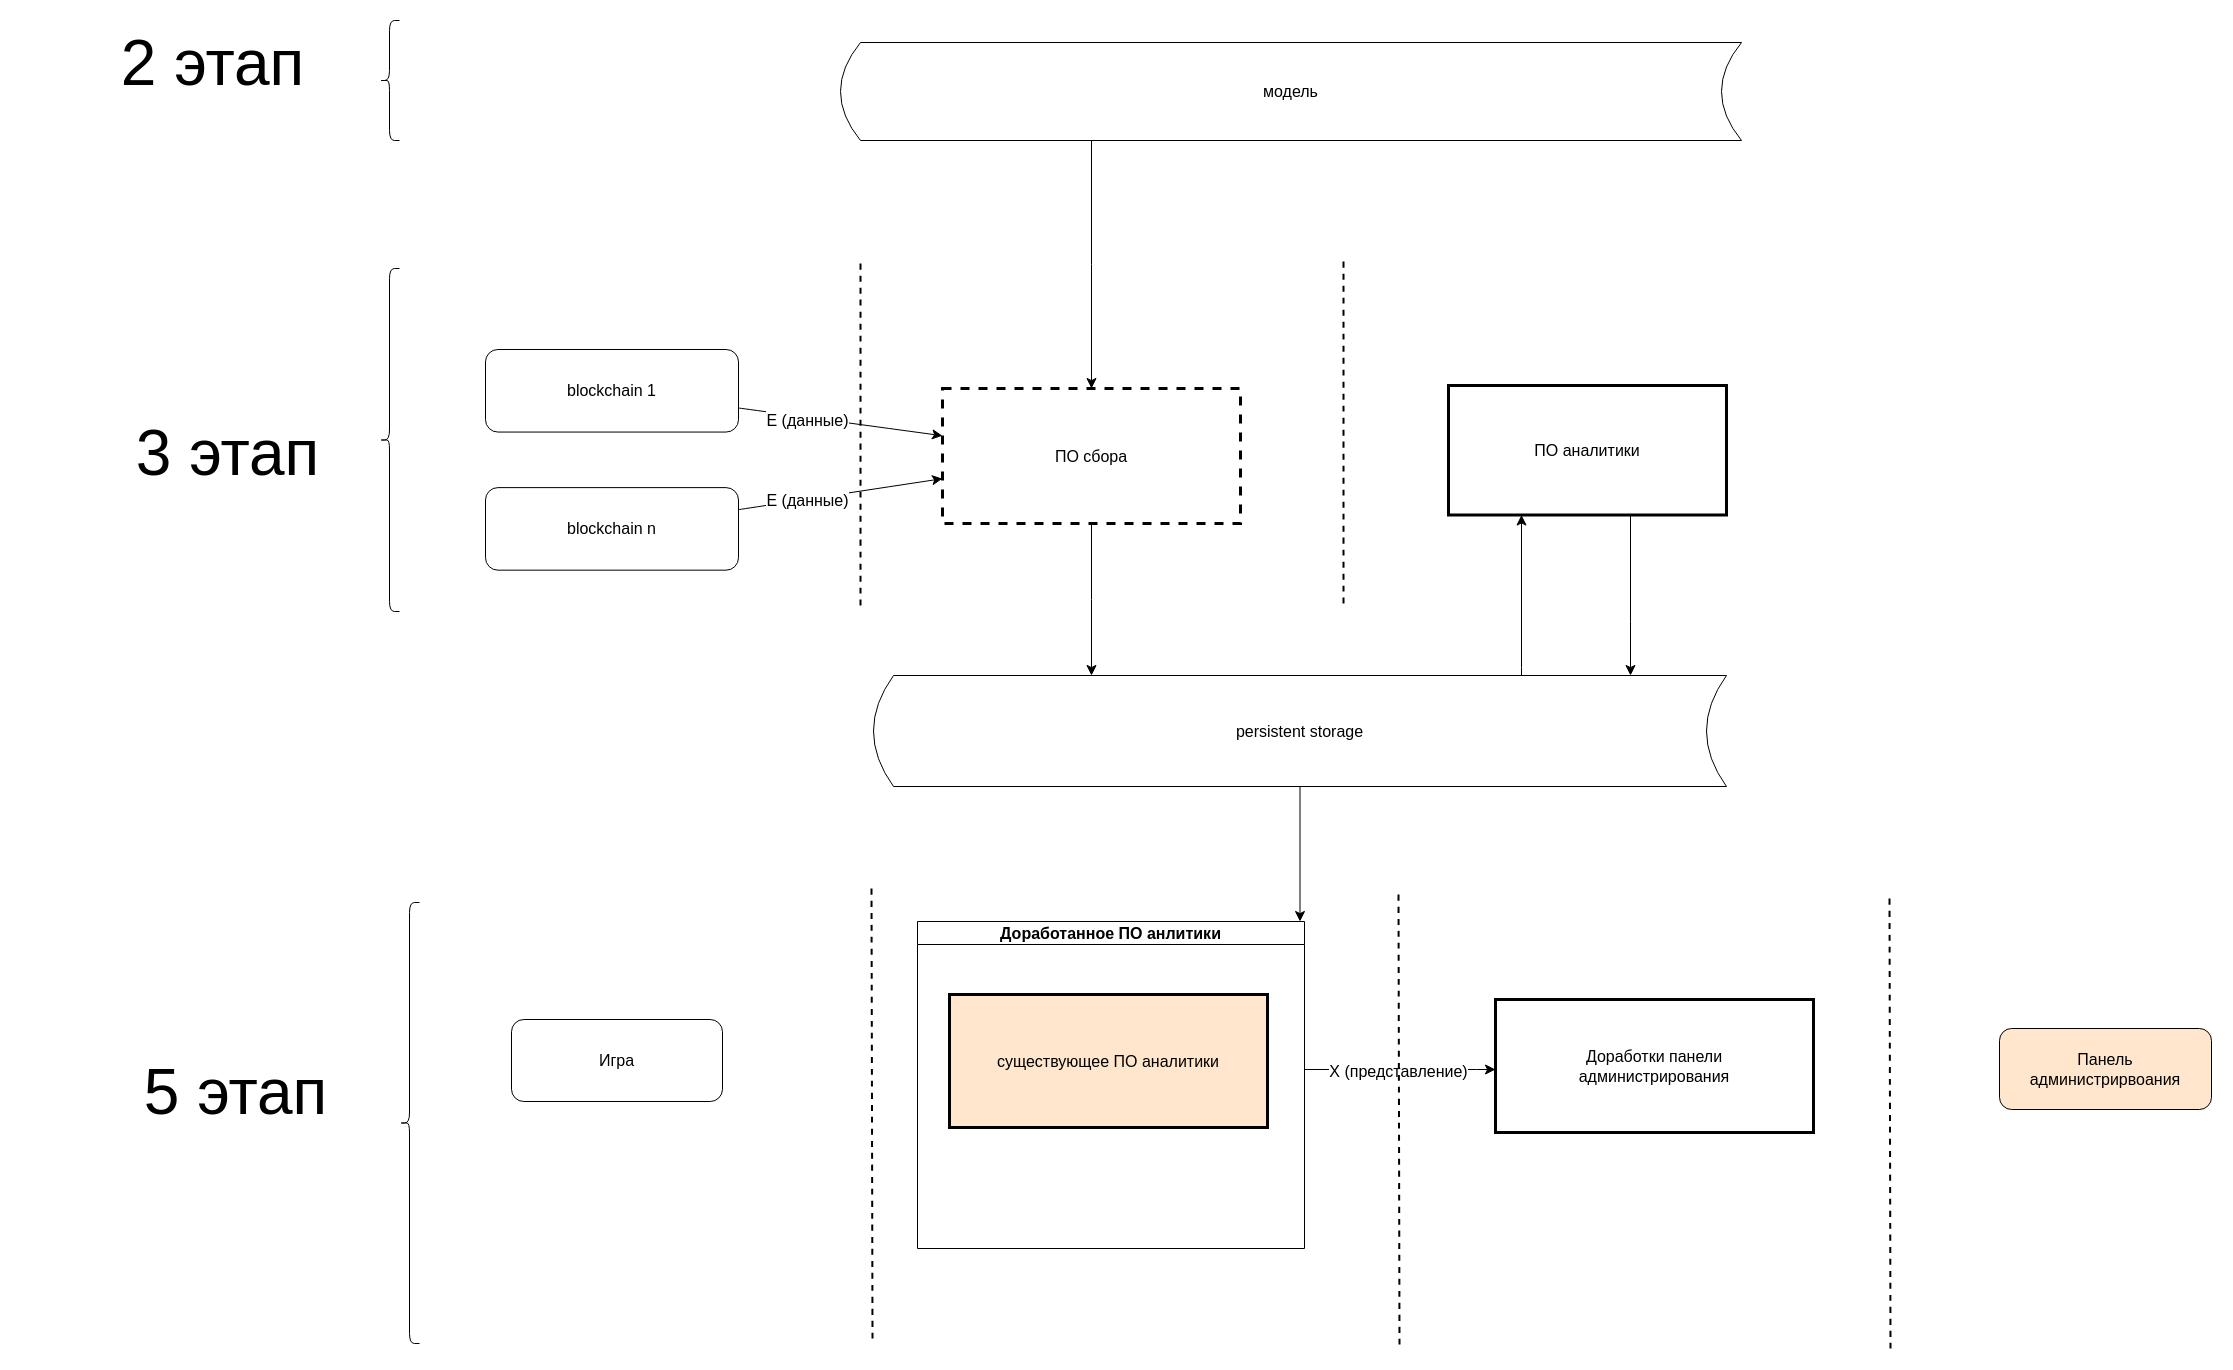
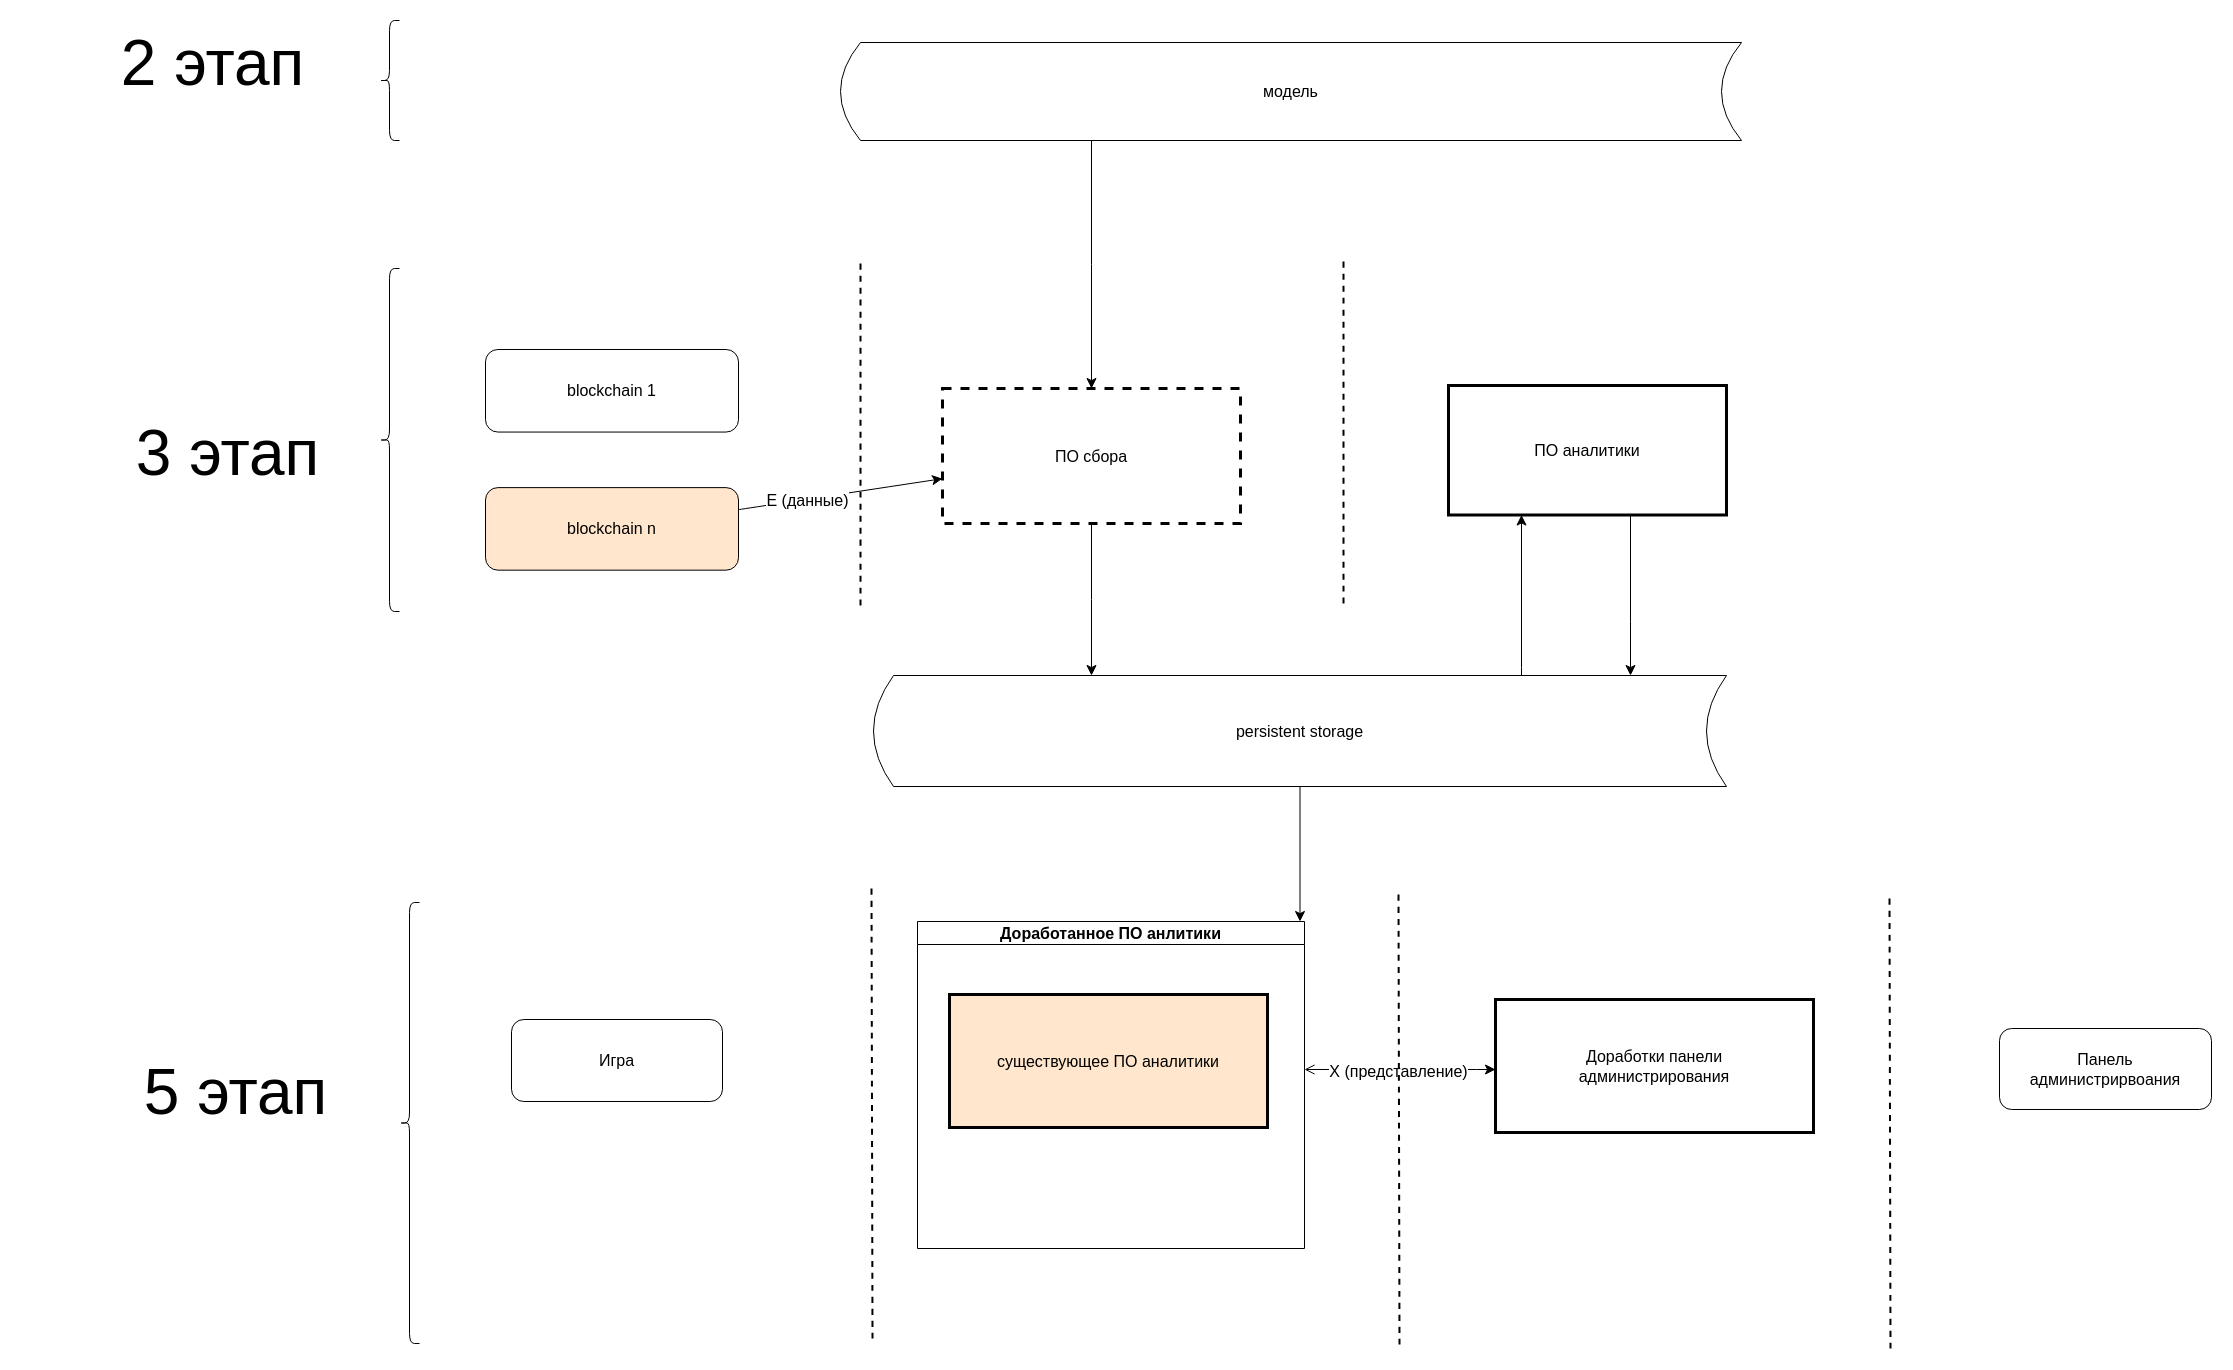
  <mxCell id="0" />
  <mxCell id="1" parent="0" />
- <mxCell id="2" style="edgeStyle=elbowEdgeStyle;rounded=0;orthogonalLoop=1;jettySize=auto;html=1;fontSize=12;startSize=8;endSize=8;startArrow=classic;startFill=1;endArrow=none;endFill=0;elbow=vertical;" edge="1" parent="1" source="29" target="27"><mxGeometry relative="1" as="geometry"><Array as="points"><mxPoint x="1476" y="1069" /></Array></mxGeometry></mxCell>
+ <mxCell id="2" style="edgeStyle=elbowEdgeStyle;rounded=0;orthogonalLoop=1;jettySize=auto;html=1;fontSize=12;startSize=8;endSize=8;startArrow=classic;startFill=1;endArrow=open;endFill=0;elbow=vertical;" edge="1" parent="1" source="29" target="27"><mxGeometry relative="1" as="geometry"><Array as="points"><mxPoint x="1476" y="1069" /></Array></mxGeometry></mxCell>
  <mxCell id="3" value="X (представление)" style="edgeLabel;html=1;align=center;verticalAlign=middle;resizable=0;points=[];fontSize=16;" vertex="1" connectable="0" parent="2"><mxGeometry x="0.189" y="-4" relative="1" as="geometry"><mxPoint x="16" y="5" as="offset" /></mxGeometry></mxCell>
- <mxCell id="4" value="Панель администрирвоания" style="rounded=1;whiteSpace=wrap;html=1;fontSize=16;fillColor=#ffe6cc;" vertex="1" parent="1"><mxGeometry x="1999" y="1028" width="212" height="81" as="geometry" /></mxCell>
+ <mxCell id="4" value="Панель администрирвоания" style="rounded=1;whiteSpace=wrap;html=1;fontSize=16;" vertex="1" parent="1"><mxGeometry x="1999" y="1028" width="212" height="81" as="geometry" /></mxCell>
  <mxCell id="5" style="edgeStyle=elbowEdgeStyle;rounded=0;orthogonalLoop=1;jettySize=auto;html=1;fontSize=12;startSize=8;endSize=8;" edge="1" parent="1" source="7" target="20"><mxGeometry relative="1" as="geometry"><mxPoint x="1940" y="1148" as="sourcePoint" /><mxPoint x="1598" y="975" as="targetPoint" /><Array as="points"><mxPoint x="1521" y="667" /></Array></mxGeometry></mxCell>
  <mxCell id="6" style="edgeStyle=elbowEdgeStyle;rounded=0;orthogonalLoop=1;jettySize=auto;html=1;fontSize=12;startSize=8;endSize=8;" edge="1" parent="1" source="7" target="27"><mxGeometry relative="1" as="geometry"><Array as="points"><mxPoint x="1101" y="988" /></Array></mxGeometry></mxCell>
  <mxCell id="7" value="persistent storage" style="shape=dataStorage;whiteSpace=wrap;html=1;fixedSize=1;fontSize=16;" vertex="1" parent="1"><mxGeometry x="873" y="675" width="853" height="111" as="geometry" /></mxCell>
  <mxCell id="8" value="Игра" style="rounded=1;whiteSpace=wrap;html=1;fontSize=16;" vertex="1" parent="1"><mxGeometry x="511" y="1019" width="211" height="82" as="geometry" /></mxCell>
- <mxCell id="9" style="edgeStyle=none;curved=1;rounded=0;orthogonalLoop=1;jettySize=auto;html=1;fontSize=12;startSize=8;endSize=8;" edge="1" parent="1" source="11" target="19"><mxGeometry relative="1" as="geometry" /></mxCell>
- <mxCell id="10" value="E (данные)" style="edgeLabel;html=1;align=center;verticalAlign=middle;resizable=0;points=[];fontSize=16;" vertex="1" connectable="0" parent="9"><mxGeometry x="-0.324" y="-3" relative="1" as="geometry"><mxPoint as="offset" /></mxGeometry></mxCell>
  <mxCell id="11" value="blockchain 1" style="rounded=1;whiteSpace=wrap;html=1;fontSize=16;glass=0;" vertex="1" parent="1"><mxGeometry x="485" y="349" width="253" height="82.55" as="geometry" /></mxCell>
  <mxCell id="12" style="edgeStyle=elbowEdgeStyle;rounded=0;orthogonalLoop=1;jettySize=auto;html=1;fontSize=12;startSize=8;endSize=8;" edge="1" parent="1" source="19" target="7"><mxGeometry relative="1" as="geometry" /></mxCell>
  <mxCell id="13" style="edgeStyle=none;curved=1;rounded=0;orthogonalLoop=1;jettySize=auto;html=1;fontSize=12;startSize=8;endSize=8;" edge="1" parent="1" source="15" target="19"><mxGeometry relative="1" as="geometry" /></mxCell>
  <mxCell id="14" value="Е (данные)" style="edgeLabel;html=1;align=center;verticalAlign=middle;resizable=0;points=[];fontSize=16;" vertex="1" connectable="0" parent="13"><mxGeometry x="-0.329" y="-1" relative="1" as="geometry"><mxPoint as="offset" /></mxGeometry></mxCell>
- <mxCell id="15" value="blockchain n" style="rounded=1;whiteSpace=wrap;html=1;fontSize=16;glass=0;" vertex="1" parent="1"><mxGeometry x="485" y="487.11" width="253" height="82.55" as="geometry" /></mxCell>
+ <mxCell id="15" value="blockchain n" style="rounded=1;whiteSpace=wrap;html=1;fontSize=16;glass=0;fillColor=#ffe6cc;" vertex="1" parent="1"><mxGeometry x="485" y="487.11" width="253" height="82.55" as="geometry" /></mxCell>
  <mxCell id="16" value="" style="endArrow=none;dashed=1;html=1;strokeWidth=2;rounded=0;fontSize=12;startSize=8;endSize=8;curved=1;" edge="1" parent="1"><mxGeometry width="50" height="50" relative="1" as="geometry"><mxPoint x="1343" y="603" as="sourcePoint" /><mxPoint x="1343" y="261" as="targetPoint" /></mxGeometry></mxCell>
  <mxCell id="17" value="3 этап" style="text;html=1;strokeColor=none;fillColor=none;align=center;verticalAlign=middle;whiteSpace=wrap;rounded=0;fontSize=64;" vertex="1" parent="1"><mxGeometry x="35" y="438" width="385" height="30" as="geometry" /></mxCell>
  <mxCell id="18" value="5 этап" style="text;html=1;strokeColor=none;fillColor=none;align=center;verticalAlign=middle;whiteSpace=wrap;rounded=0;fontSize=64;" vertex="1" parent="1"><mxGeometry x="43" y="1077" width="385" height="30" as="geometry" /></mxCell>
  <mxCell id="19" value="ПО сбора" style="rounded=0;whiteSpace=wrap;html=1;fontSize=16;strokeWidth=3;dashed=1;" vertex="1" parent="1"><mxGeometry x="942" y="388" width="298" height="135" as="geometry" /></mxCell>
  <mxCell id="20" value="ПО аналитики" style="rounded=0;whiteSpace=wrap;html=1;fontSize=16;strokeWidth=3;" vertex="1" parent="1"><mxGeometry x="1448" y="385" width="278" height="129.5" as="geometry" /></mxCell>
  <mxCell id="21" value="" style="endArrow=none;dashed=1;html=1;strokeWidth=2;rounded=0;fontSize=12;startSize=8;endSize=8;curved=1;" edge="1" parent="1"><mxGeometry width="50" height="50" relative="1" as="geometry"><mxPoint x="860" y="605" as="sourcePoint" /><mxPoint x="860" y="260" as="targetPoint" /></mxGeometry></mxCell>
  <mxCell id="22" style="edgeStyle=elbowEdgeStyle;rounded=0;orthogonalLoop=1;jettySize=auto;html=1;fontSize=12;startSize=8;endSize=8;" edge="1" parent="1" source="20" target="7"><mxGeometry relative="1" as="geometry"><mxPoint x="1531" y="806" as="sourcePoint" /><mxPoint x="1531" y="525" as="targetPoint" /><Array as="points"><mxPoint x="1630" y="621" /><mxPoint x="1669" y="640" /><mxPoint x="1531" y="677" /></Array></mxGeometry></mxCell>
  <mxCell id="23" value="" style="endArrow=none;dashed=1;html=1;strokeWidth=2;rounded=0;fontSize=12;startSize=8;endSize=8;curved=1;" edge="1" parent="1"><mxGeometry width="50" height="50" relative="1" as="geometry"><mxPoint x="872" y="1338" as="sourcePoint" /><mxPoint x="871" y="886" as="targetPoint" /></mxGeometry></mxCell>
  <mxCell id="24" value="модель" style="shape=dataStorage;whiteSpace=wrap;html=1;fixedSize=1;fontSize=16;" vertex="1" parent="1"><mxGeometry x="840" y="42" width="901" height="98" as="geometry" /></mxCell>
  <mxCell id="25" value="2 этап" style="text;html=1;strokeColor=none;fillColor=none;align=center;verticalAlign=middle;whiteSpace=wrap;rounded=0;fontSize=64;" vertex="1" parent="1"><mxGeometry x="20" y="48" width="385" height="30" as="geometry" /></mxCell>
  <mxCell id="26" value="" style="endArrow=none;dashed=1;html=1;strokeWidth=2;rounded=0;fontSize=12;startSize=8;endSize=8;curved=1;" edge="1" parent="1"><mxGeometry width="50" height="50" relative="1" as="geometry"><mxPoint x="1399" y="1344" as="sourcePoint" /><mxPoint x="1398" y="892" as="targetPoint" /></mxGeometry></mxCell>
  <mxCell id="27" value="Доработанное ПО анлитики" style="swimlane;whiteSpace=wrap;html=1;fontSize=16;" vertex="1" parent="1"><mxGeometry x="917" y="921" width="387" height="327" as="geometry" /></mxCell>
  <mxCell id="28" value="существующее ПО аналитики" style="rounded=0;whiteSpace=wrap;html=1;fontSize=16;strokeWidth=3;fillColor=#ffe6cc;" vertex="1" parent="27"><mxGeometry x="32" y="73" width="318" height="133" as="geometry" /></mxCell>
  <mxCell id="29" value="Доработки панели &lt;br&gt;администрирования" style="rounded=0;whiteSpace=wrap;html=1;fontSize=16;strokeWidth=3;" vertex="1" parent="1"><mxGeometry x="1495" y="999" width="318" height="133" as="geometry" /></mxCell>
  <mxCell id="30" value="" style="endArrow=none;dashed=1;html=1;strokeWidth=2;rounded=0;fontSize=12;startSize=8;endSize=8;curved=1;" edge="1" parent="1"><mxGeometry width="50" height="50" relative="1" as="geometry"><mxPoint x="1890" y="1348" as="sourcePoint" /><mxPoint x="1889" y="896" as="targetPoint" /></mxGeometry></mxCell>
  <mxCell id="31" style="edgeStyle=elbowEdgeStyle;rounded=0;orthogonalLoop=1;jettySize=auto;html=1;fontSize=12;startSize=8;endSize=8;" edge="1" parent="1" source="24" target="19"><mxGeometry relative="1" as="geometry"><mxPoint x="1596" y="134" as="sourcePoint" /><mxPoint x="1596" y="395" as="targetPoint" /></mxGeometry></mxCell>
  <mxCell id="32" value="" style="shape=curlyBracket;whiteSpace=wrap;html=1;rounded=1;labelPosition=left;verticalLabelPosition=middle;align=right;verticalAlign=middle;fontSize=16;" vertex="1" parent="1"><mxGeometry x="379" y="20" width="20" height="120" as="geometry" /></mxCell>
  <mxCell id="33" value="" style="shape=curlyBracket;whiteSpace=wrap;html=1;rounded=1;labelPosition=left;verticalLabelPosition=middle;align=right;verticalAlign=middle;fontSize=16;" vertex="1" parent="1"><mxGeometry x="379" y="268" width="20" height="343" as="geometry" /></mxCell>
  <mxCell id="34" value="" style="shape=curlyBracket;whiteSpace=wrap;html=1;rounded=1;labelPosition=left;verticalLabelPosition=middle;align=right;verticalAlign=middle;fontSize=16;" vertex="1" parent="1"><mxGeometry x="399" y="902" width="20" height="441" as="geometry" /></mxCell>
